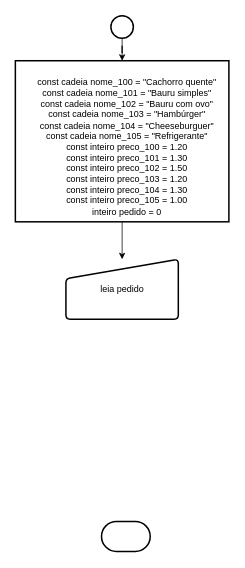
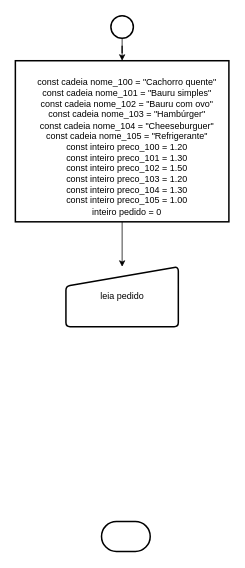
  <mxCell id="0" />
  <mxCell id="1" parent="0" />
  <mxCell id="2" value="&lt;div style=&quot;color: rgb(204, 204, 204); background-color: rgb(31, 31, 31); font-family: Consolas, &amp;quot;Courier New&amp;quot;, monospace; font-weight: normal; font-size: 14px; line-height: 19px;&quot;&gt;&lt;br&gt;&lt;/div&gt;" style="text;whiteSpace=wrap;html=1;" vertex="1" parent="1"><mxGeometry x="105" y="115" width="30" height="40" as="geometry" /></mxCell>
  <mxCell id="3" value="" style="edgeStyle=orthogonalEdgeStyle;rounded=0;orthogonalLoop=1;jettySize=auto;html=1;" edge="1" parent="1" source="4" target="7"><mxGeometry relative="1" as="geometry" /></mxCell>
  <mxCell id="4" value="" style="strokeWidth=2;html=1;shape=mxgraph.flowchart.start_2;whiteSpace=wrap;" vertex="1" parent="1"><mxGeometry x="147.5" y="20" width="30" height="30" as="geometry" /></mxCell>
  <mxCell id="5" value="" style="strokeWidth=2;html=1;shape=mxgraph.flowchart.terminator;whiteSpace=wrap;" vertex="1" parent="1"><mxGeometry x="135" y="695" width="65" height="40" as="geometry" /></mxCell>
  <mxCell id="6" value="" style="edgeStyle=orthogonalEdgeStyle;rounded=0;orthogonalLoop=1;jettySize=auto;html=1;" edge="1" parent="1" source="7" target="8"><mxGeometry relative="1" as="geometry" /></mxCell>
  <mxCell id="7" value="&lt;div&gt;&lt;br&gt;&lt;/div&gt;&lt;div&gt;&amp;nbsp; &amp;nbsp; const cadeia nome_100 = &quot;Cachorro quente&quot;&lt;/div&gt;&lt;div&gt;&amp;nbsp; &amp;nbsp; const cadeia nome_101 = &quot;Bauru simples&quot;&lt;/div&gt;&lt;div&gt;&amp;nbsp; &amp;nbsp; const cadeia nome_102 = &quot;Bauru com ovo&quot;&lt;/div&gt;&lt;div&gt;&amp;nbsp; &amp;nbsp; const cadeia nome_103 = &quot;Hambúrger&quot;&lt;/div&gt;&lt;div&gt;&amp;nbsp; &amp;nbsp; const cadeia nome_104 = &quot;Cheeseburguer&quot;&lt;/div&gt;&lt;div&gt;&amp;nbsp; &amp;nbsp; const cadeia nome_105 = &quot;Refrigerante&quot;&lt;/div&gt;&lt;div&gt;&amp;nbsp; &amp;nbsp; const inteiro preco_100 = 1.20&lt;/div&gt;&lt;div&gt;&amp;nbsp; &amp;nbsp; const inteiro preco_101 = 1.30&lt;/div&gt;&lt;div&gt;&amp;nbsp; &amp;nbsp; const inteiro preco_102 = 1.50&lt;/div&gt;&lt;div&gt;&amp;nbsp; &amp;nbsp; const inteiro preco_103 = 1.20&lt;/div&gt;&lt;div&gt;&amp;nbsp; &amp;nbsp; const inteiro preco_104 = 1.30&lt;/div&gt;&lt;div&gt;&amp;nbsp; &amp;nbsp; const inteiro preco_105 = 1.00&lt;/div&gt;&lt;div&gt;&amp;nbsp; &amp;nbsp; inteiro pedido = 0&lt;/div&gt;" style="whiteSpace=wrap;html=1;strokeWidth=2;" vertex="1" parent="1"><mxGeometry x="20" y="80" width="285" height="215" as="geometry" /></mxCell>
- <mxCell id="8" value="leia pedido" style="html=1;strokeWidth=2;shape=manualInput;whiteSpace=wrap;rounded=1;size=26;arcSize=11;" vertex="1" parent="1"><mxGeometry x="87.5" y="345" width="150" height="80" as="geometry" /></mxCell>
+ <mxCell id="8" value="leia pedido" style="html=1;strokeWidth=2;shape=manualInput;whiteSpace=wrap;rounded=1;size=26;arcSize=11;" vertex="1" parent="1"><mxGeometry x="87.5" y="355" width="150" height="80" as="geometry" /></mxCell>
